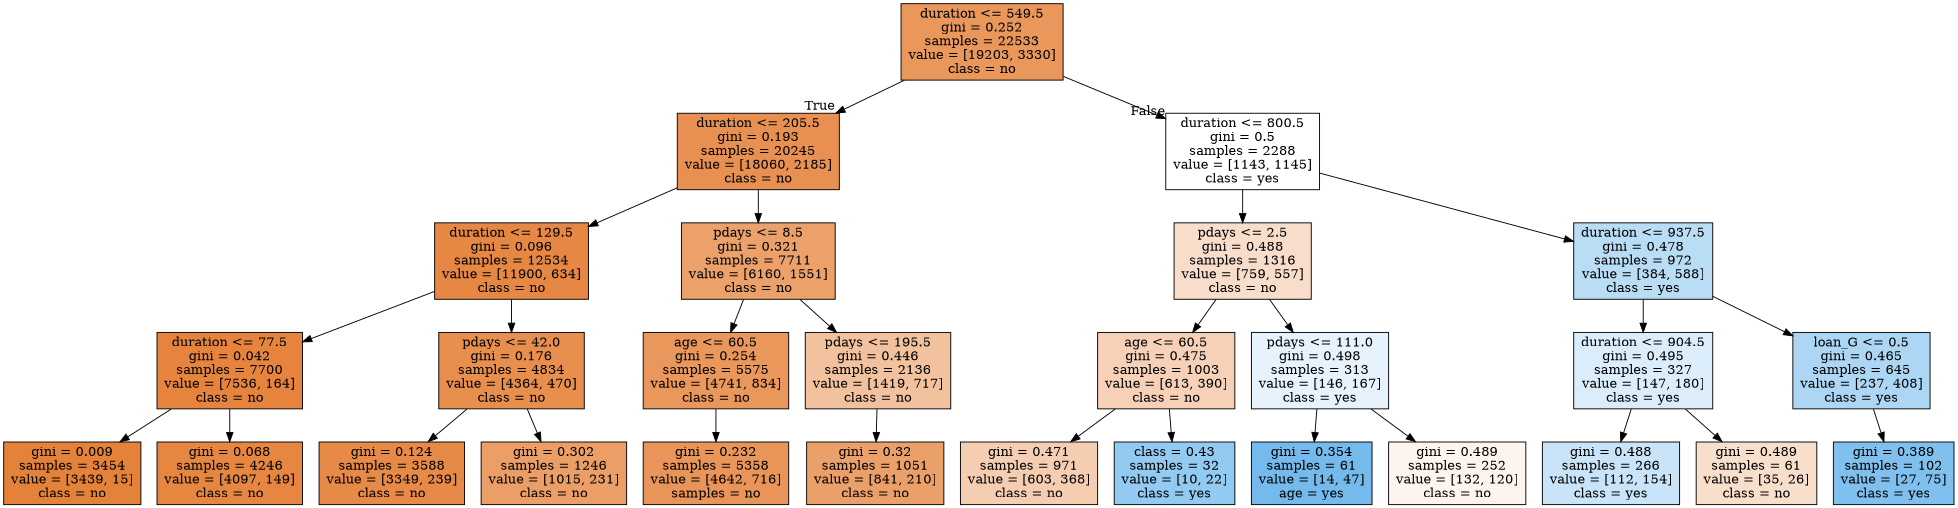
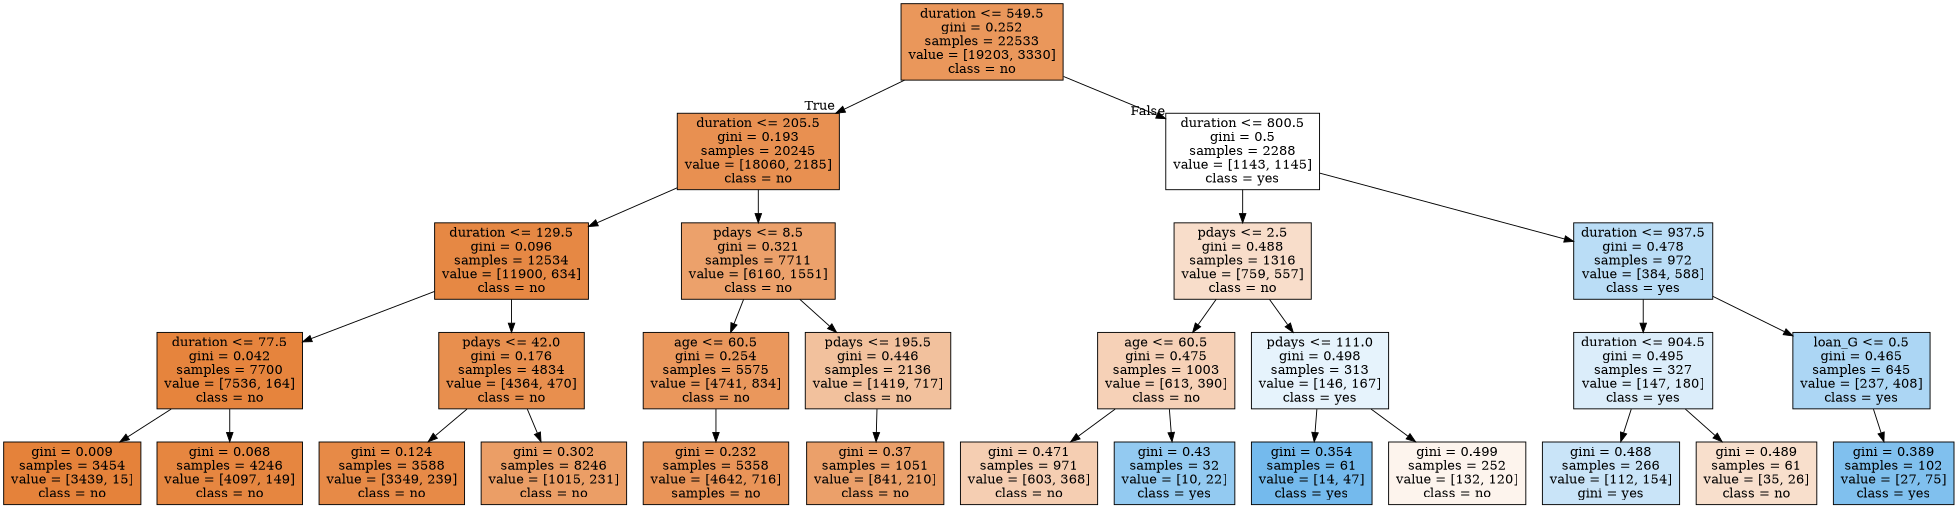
  digraph {
    node [color=black shape=box style=filled]
    n1 [fillcolor="#ea975b" label="duration <= 549.5\ngini = 0.252\nsamples = 22533\nvalue = [19203, 3330]\nclass = no"]
    n2 [fillcolor="#e89051" label="duration <= 205.5\ngini = 0.193\nsamples = 20245\nvalue = [18060, 2185]\nclass = no"]
    n3 [fillcolor="#ffffff" label="duration <= 800.5\ngini = 0.5\nsamples = 2288\nvalue = [1143, 1145]\nclass = yes"]
    n4 [fillcolor="#e68844" label="duration <= 129.5\ngini = 0.096\nsamples = 12534\nvalue = [11900, 634]\nclass = no"]
    n5 [fillcolor="#eca16b" label="pdays <= 8.5\ngini = 0.321\nsamples = 7711\nvalue = [6160, 1551]\nclass = no"]
    n6 [fillcolor="#f8ddca" label="pdays <= 2.5\ngini = 0.488\nsamples = 1316\nvalue = [759, 557]\nclass = no"]
    n7 [fillcolor="#baddf6" label="duration <= 937.5\ngini = 0.478\nsamples = 972\nvalue = [384, 588]\nclass = yes"]
    n8 [fillcolor="#e6843d" label="duration <= 77.5\ngini = 0.042\nsamples = 7700\nvalue = [7536, 164]\nclass = no"]
    n9 [fillcolor="#e88f4e" label="pdays <= 42.0\ngini = 0.176\nsamples = 4834\nvalue = [4364, 470]\nclass = no"]
    n10 [fillcolor="#ea975c" label="age <= 60.5\ngini = 0.254\nsamples = 5575\nvalue = [4741, 834]\nclass = no"]
    n11 [fillcolor="#f2c19d" label="pdays <= 195.5\ngini = 0.446\nsamples = 2136\nvalue = [1419, 717]\nclass = no"]
    n12 [fillcolor="#e5823a" label="gini = 0.009\nsamples = 3454\nvalue = [3439, 15]\nclass = no"]
    n13 [fillcolor="#e68640" label="gini = 0.068\nsamples = 4246\nvalue = [4097, 149]\nclass = no"]
    n14 [fillcolor="#e78a47" label="gini = 0.124\nsamples = 3588\nvalue = [3349, 239]\nclass = no"]
-   n15 [fillcolor="#eb9e66" label="gini = 0.302\nsamples = 1246\nvalue = [1015, 231]\nclass = no"]
+   n15 [fillcolor="#eb9e66" label="gini = 0.302\nsamples = 8246\nvalue = [1015, 231]\nclass = no"]
    n16 [fillcolor="#e99458" label="gini = 0.232\nsamples = 5358\nvalue = [4642, 716]\nsamples = no"]
-   n17 [fillcolor="#eba06a" label="gini = 0.32\nsamples = 1051\nvalue = [841, 210]\nclass = no"]
+   n17 [fillcolor="#eba06a" label="gini = 0.37\nsamples = 1051\nvalue = [841, 210]\nclass = no"]
    n18 [fillcolor="#f6d1b7" label="age <= 60.5\ngini = 0.475\nsamples = 1003\nvalue = [613, 390]\nclass = no"]
    n19 [fillcolor="#e6f3fc" label="pdays <= 111.0\ngini = 0.498\nsamples = 313\nvalue = [146, 167]\nclass = yes"]
    n20 [fillcolor="#dbedfa" label="duration <= 904.5\ngini = 0.495\nsamples = 327\nvalue = [147, 180]\nclass = yes"]
    n21 [fillcolor="#acd6f4" label="loan_G <= 0.5\ngini = 0.465\nsamples = 645\nvalue = [237, 408]\nclass = yes"]
    n22 [fillcolor="#f5ceb2" label="gini = 0.471\nsamples = 971\nvalue = [603, 368]\nclass = no"]
-   n23 [fillcolor="#93caf1" label="class = 0.43\nsamples = 32\nvalue = [10, 22]\nclass = yes"]
-   n24 [fillcolor="#74baed" label="gini = 0.354\nsamples = 61\nvalue = [14, 47]\nage = yes"]
-   n25 [fillcolor="#fdf4ed" label="gini = 0.489\nsamples = 252\nvalue = [132, 120]\nclass = no"]
-   n26 [fillcolor="#c9e4f8" label="gini = 0.488\nsamples = 266\nvalue = [112, 154]\nclass = yes"]
+   n23 [fillcolor="#93caf1" label="gini = 0.43\nsamples = 32\nvalue = [10, 22]\nclass = yes"]
+   n24 [fillcolor="#74baed" label="gini = 0.354\nsamples = 61\nvalue = [14, 47]\nclass = yes"]
+   n25 [fillcolor="#fdf4ed" label="gini = 0.499\nsamples = 252\nvalue = [132, 120]\nclass = no"]
+   n26 [fillcolor="#c9e4f8" label="gini = 0.488\nsamples = 266\nvalue = [112, 154]\ngini = yes"]
    n27 [fillcolor="#f8dfcc" label="gini = 0.489\nsamples = 61\nvalue = [35, 26]\nclass = no"]
    n28 [fillcolor="#80c0ee" label="gini = 0.389\nsamples = 102\nvalue = [27, 75]\nclass = yes"]
    n1 -> n2 [headlabel=True labelangle=45 labeldistance=2.5]
    n1 -> n3 [headlabel=False labelangle=-45 labeldistance=2.5]
    n2 -> n4
    n2 -> n5
    n3 -> n6
    n3 -> n7
    n4 -> n8
    n4 -> n9
    n5 -> n10
    n5 -> n11
    n6 -> n18
    n6 -> n19
    n7 -> n20
    n7 -> n21
    n8 -> n12
    n8 -> n13
    n9 -> n14
    n9 -> n15
    n10 -> n16
    n11 -> n17
    n18 -> n22
    n18 -> n23
    n19 -> n24
    n19 -> n25
    n20 -> n26
    n20 -> n27
    n21 -> n28
  }
